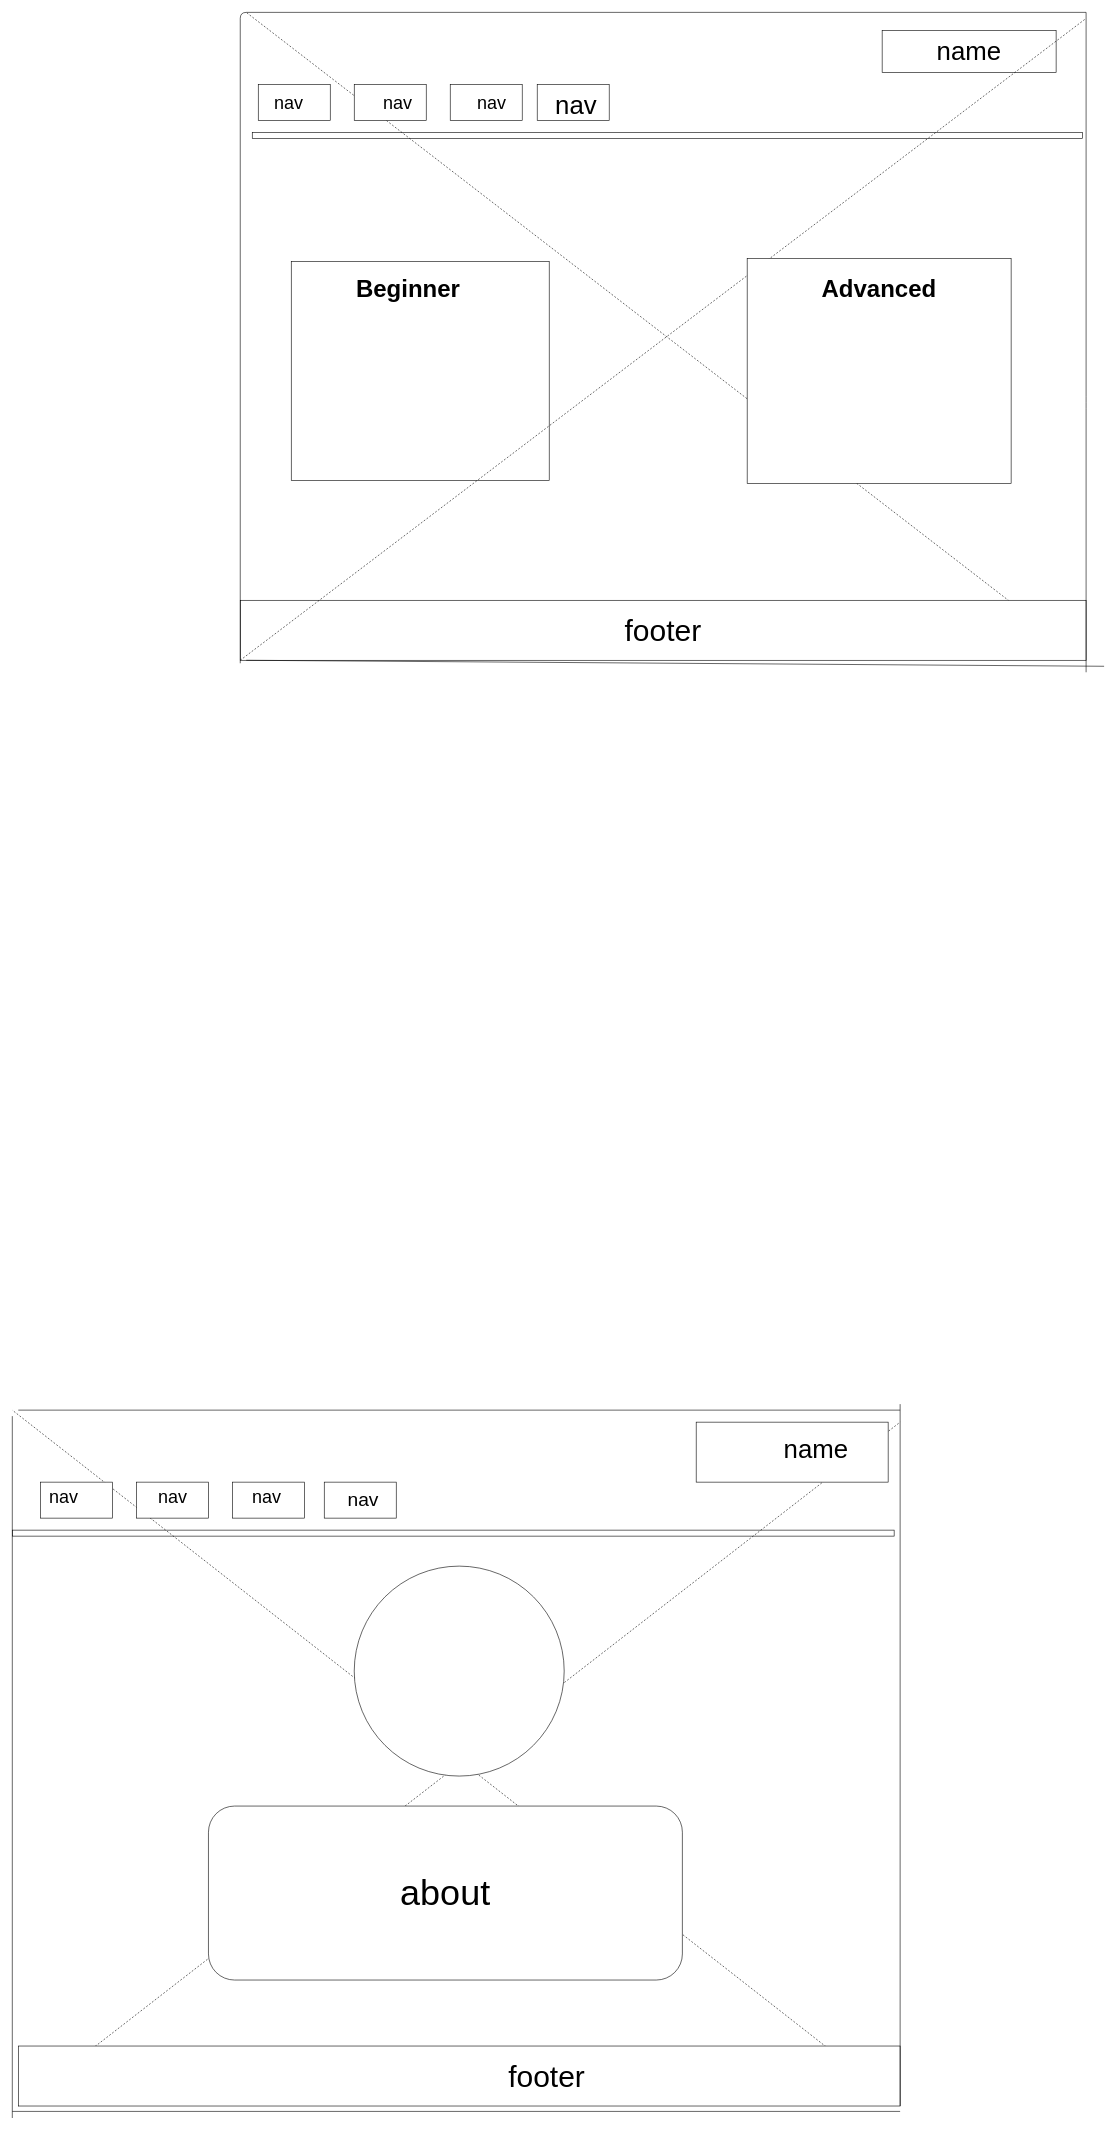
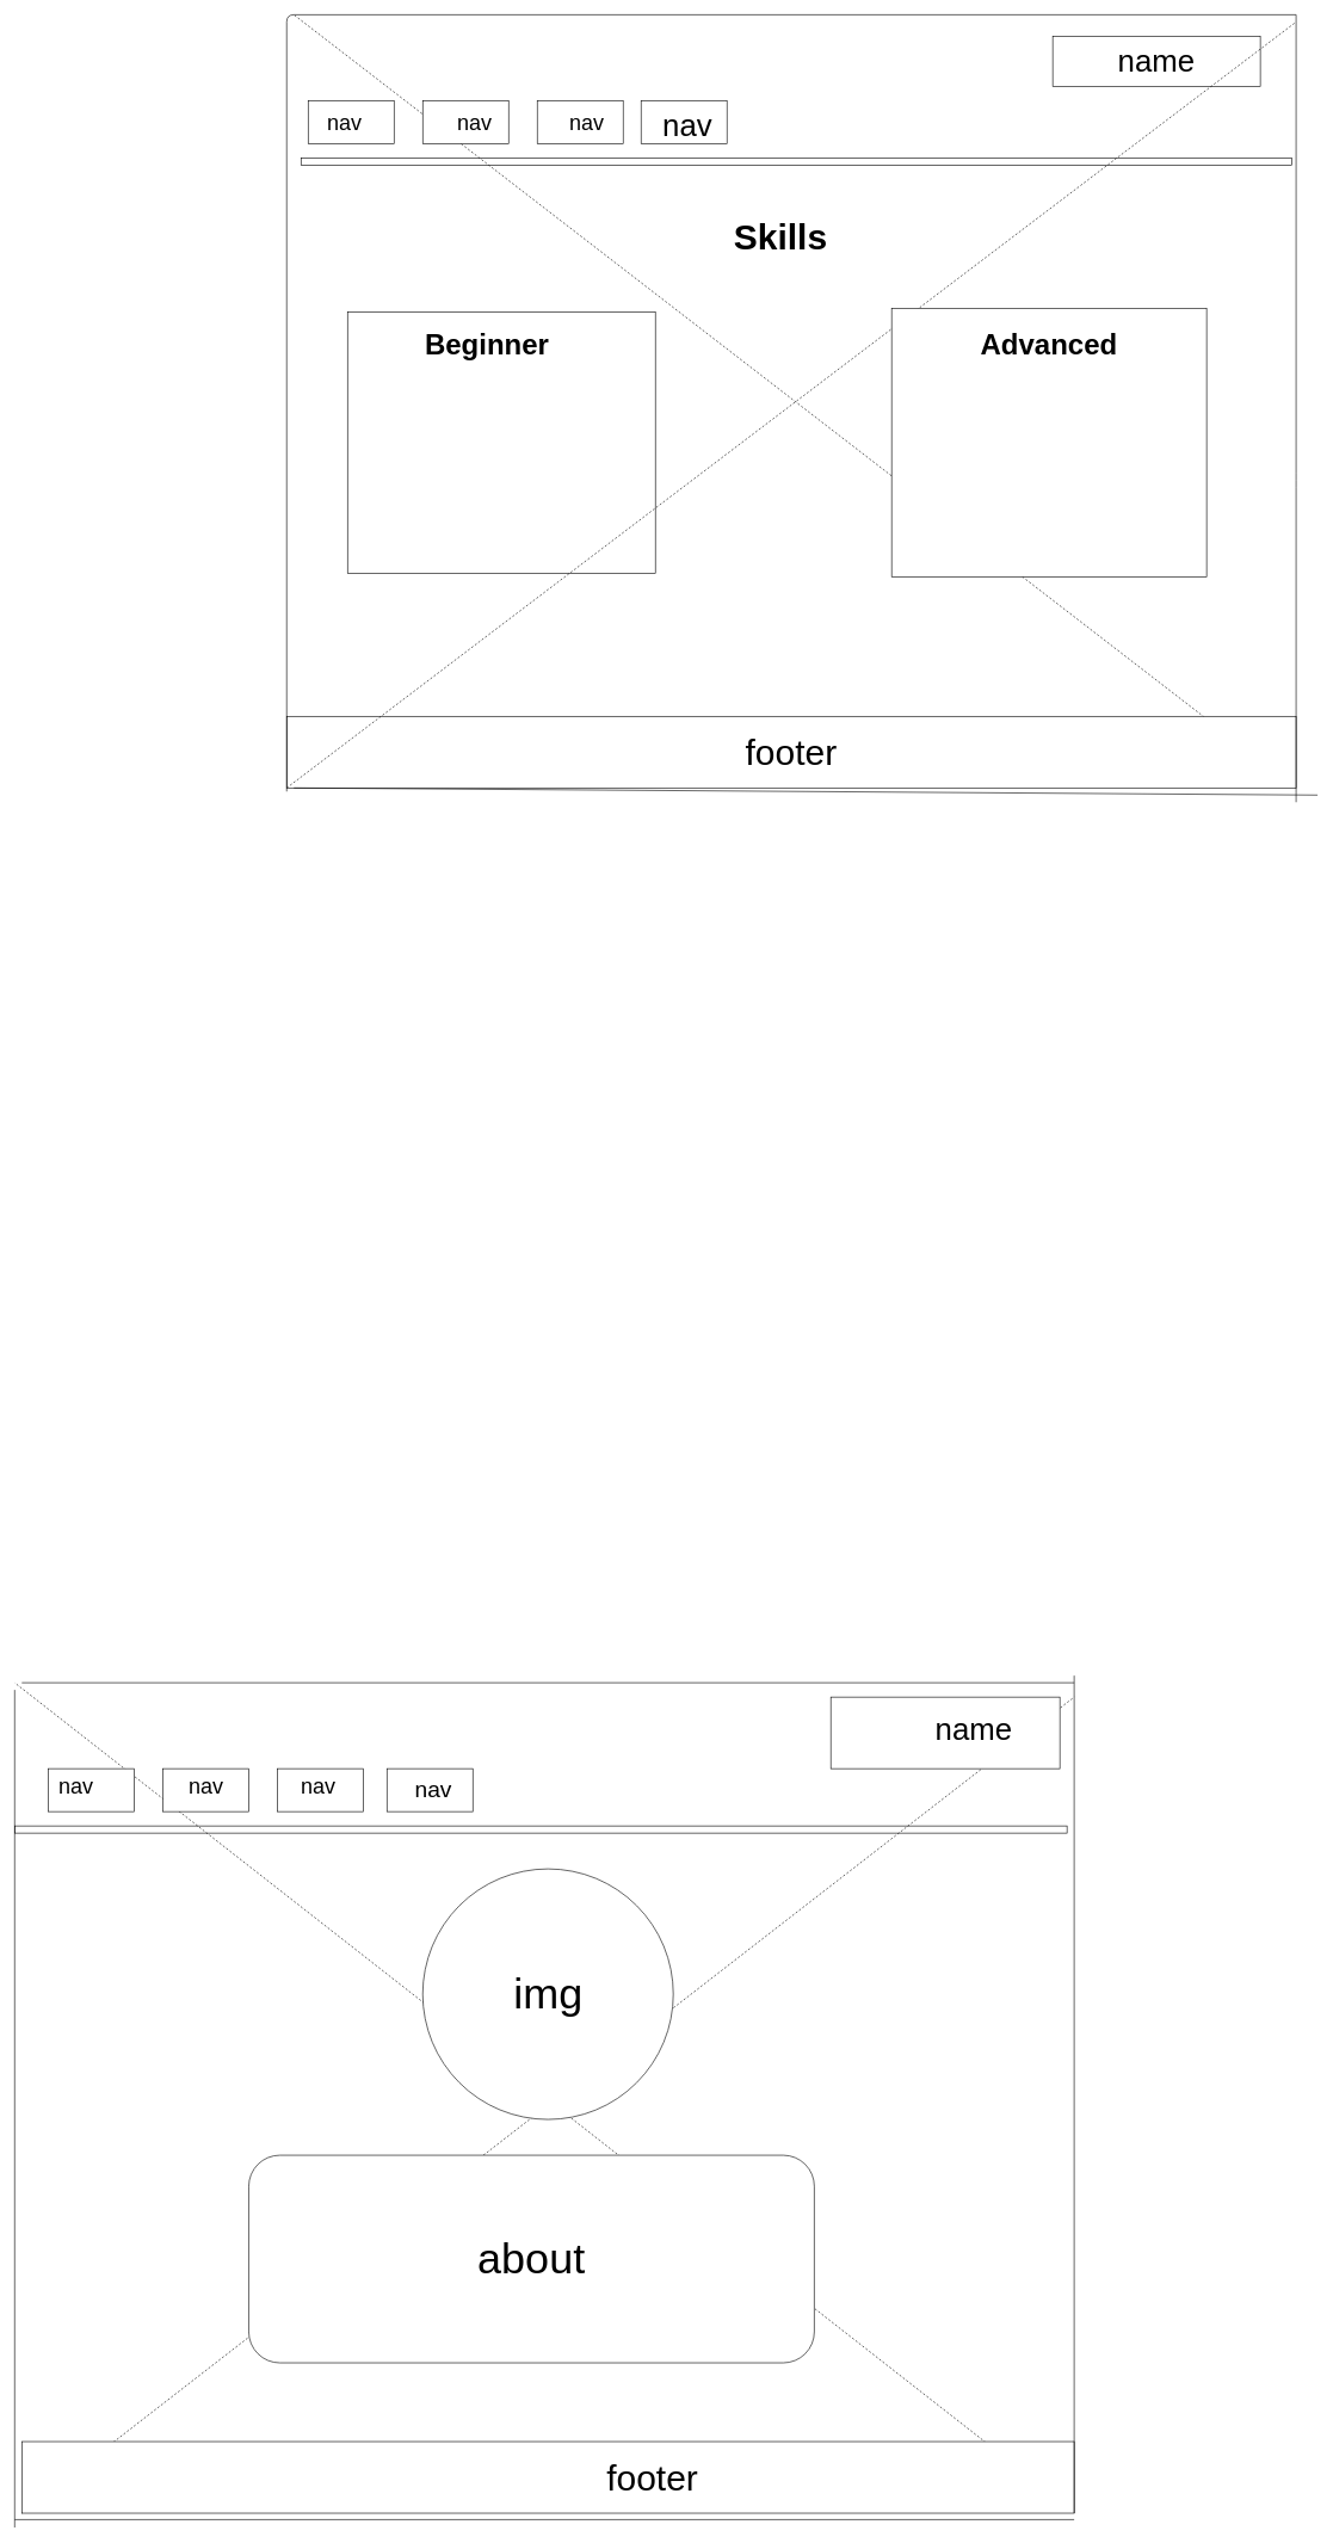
  <mxCell id="0" />
  <mxCell id="1" parent="0" />
  <mxCell id="2" value="" style="rounded=0;whiteSpace=wrap;html=1;" parent="1" vertex="1"><mxGeometry x="20" y="2550" width="1470" height="10" as="geometry" /></mxCell>
  <mxCell id="3" value="" style="endArrow=none;dashed=1;html=1;exitX=0;exitY=1;exitDx=0;exitDy=0;" parent="1" source="12" edge="1"><mxGeometry width="50" height="50" relative="1" as="geometry"><mxPoint y="3520" as="sourcePoint" x="1130" /><mxPoint x="1500" y="2370" as="targetPoint" /></mxGeometry></mxCell>
  <mxCell id="4" value="" style="endArrow=none;dashed=1;html=1;" parent="1" edge="1"><mxGeometry width="50" height="50" relative="1" as="geometry"><mxPoint x="1490" y="3500" as="sourcePoint" /><mxPoint x="20" as="targetPoint" y="2350" /></mxGeometry></mxCell>
  <mxCell id="5" value="" style="rounded=0;whiteSpace=wrap;html=1;" parent="1" vertex="1"><mxGeometry x="67" y="2470" width="120" height="60" as="geometry" /></mxCell>
  <mxCell id="6" value="" style="rounded=0;whiteSpace=wrap;html=1;" parent="1" vertex="1"><mxGeometry x="227" y="2470" width="120" height="60" as="geometry" /></mxCell>
  <mxCell id="7" value="" style="rounded=0;whiteSpace=wrap;html=1;" parent="1" vertex="1"><mxGeometry x="387" y="2470" width="120" height="60" as="geometry" /></mxCell>
  <mxCell id="8" value="" style="ellipse;whiteSpace=wrap;html=1;aspect=fixed;" parent="1" vertex="1"><mxGeometry x="590" y="2610" width="350" height="350" as="geometry" /></mxCell>
  <mxCell id="9" value="" style="rounded=0;whiteSpace=wrap;html=1;" parent="1" vertex="1"><mxGeometry x="1160" y="2370" width="320" height="100" as="geometry" /></mxCell>
  <mxCell id="10" value="&lt;span style=&quot;font-size: 43px&quot;&gt;name&lt;/span&gt;" style="text;html=1;strokeColor=none;fillColor=none;align=center;verticalAlign=middle;whiteSpace=wrap;rounded=0;" parent="1" vertex="1"><mxGeometry x="1220" width="280" height="130" as="geometry" y="2350" /></mxCell>
  <mxCell id="11" value="&lt;span style=&quot;font-size: 30px&quot;&gt;nav&amp;nbsp; &amp;nbsp; &amp;nbsp; &amp;nbsp; &amp;nbsp; &amp;nbsp; &amp;nbsp; &amp;nbsp; nav&amp;nbsp; &amp;nbsp; &amp;nbsp; &amp;nbsp; &amp;nbsp; &amp;nbsp; &amp;nbsp;nav&lt;/span&gt;" style="text;html=1;strokeColor=none;fillColor=none;align=center;verticalAlign=middle;whiteSpace=wrap;rounded=0;" parent="1" vertex="1"><mxGeometry x="30" y="2450" width="490" height="90" as="geometry" /></mxCell>
  <mxCell id="12" value="" style="rounded=0;whiteSpace=wrap;html=1;" parent="1" vertex="1"><mxGeometry x="30" y="3410" width="1470" height="100" as="geometry" /></mxCell>
  <mxCell id="13" value="&lt;font style=&quot;font-size: 50px&quot;&gt;footer&lt;br&gt;&lt;/font&gt;" style="text;html=1;strokeColor=none;fillColor=none;align=center;verticalAlign=middle;whiteSpace=wrap;rounded=0;" parent="1" vertex="1"><mxGeometry x="536" y="3420" width="750" height="80" as="geometry" /></mxCell>
  <mxCell id="14" value="" style="rounded=1;whiteSpace=wrap;html=1;" parent="1" vertex="1"><mxGeometry x="347" y="3010" width="790" height="290" as="geometry" /></mxCell>
+ <mxCell id="15" value="&lt;font style=&quot;font-size: 60px&quot;&gt;img&lt;br&gt;&lt;/font&gt;" style="text;html=1;strokeColor=none;fillColor=none;align=center;verticalAlign=middle;whiteSpace=wrap;rounded=0;" parent="1" vertex="1"><mxGeometry x="627.5" y="2710" width="275" height="150" as="geometry" /></mxCell>
  <mxCell id="16" value="&lt;font style=&quot;font-size: 60px&quot;&gt;about&lt;/font&gt;" style="text;html=1;strokeColor=none;fillColor=none;align=center;verticalAlign=middle;whiteSpace=wrap;rounded=0;" parent="1" vertex="1"><mxGeometry x="391" y="2995" width="702" height="320" as="geometry" /></mxCell>
  <mxCell id="17" value="" style="endArrow=none;html=1;" edge="1" parent="1"><mxGeometry width="50" height="50" relative="1" as="geometry"><mxPoint x="20" y="3530" as="sourcePoint" /><mxPoint x="20" y="2360" as="targetPoint" /></mxGeometry></mxCell>
  <mxCell id="18" value="" style="endArrow=none;html=1;" edge="1" parent="1"><mxGeometry width="50" height="50" relative="1" as="geometry"><mxPoint x="1500" y="3510" as="sourcePoint" /><mxPoint x="1500" y="2340" as="targetPoint" /></mxGeometry></mxCell>
  <mxCell id="19" value="" style="endArrow=none;html=1;" edge="1" parent="1"><mxGeometry width="50" height="50" relative="1" as="geometry"><mxPoint x="30" as="sourcePoint" y="2350" /><mxPoint x="1500" as="targetPoint" y="2350" /></mxGeometry></mxCell>
  <mxCell id="20" value="" style="endArrow=none;html=1;" edge="1" parent="1"><mxGeometry width="50" height="50" relative="1" as="geometry"><mxPoint x="20" y="3519" as="sourcePoint" /><mxPoint x="1500" y="3519" as="targetPoint" /></mxGeometry></mxCell>
  <mxCell id="21" value="" style="rounded=0;whiteSpace=wrap;html=1;" vertex="1" parent="1"><mxGeometry x="540" y="2470" width="120" height="60" as="geometry" /></mxCell>
  <mxCell id="22" value="&lt;font style=&quot;font-size: 32px&quot;&gt;nav&lt;/font&gt;" style="text;html=1;strokeColor=none;fillColor=none;align=center;verticalAlign=middle;whiteSpace=wrap;rounded=0;" vertex="1" parent="1"><mxGeometry x="550" y="2465" width="110" height="70" as="geometry" /></mxCell>
  <mxCell id="23" value="" style="rounded=0;whiteSpace=wrap;html=1;" vertex="1" parent="1"><mxGeometry x="420" y="220" width="1384" height="10" as="geometry" /></mxCell>
  <mxCell id="24" value="" style="endArrow=none;dashed=1;html=1;exitX=1;exitY=1;exitDx=0;exitDy=0;" edge="1" parent="1" source="31"><mxGeometry width="50" height="50" relative="1" as="geometry"><mxPoint x="2603" y="1204" as="sourcePoint" /><mxPoint x="410" y="20" as="targetPoint" /></mxGeometry></mxCell>
  <mxCell id="25" value="" style="rounded=0;whiteSpace=wrap;html=1;" vertex="1" parent="1"><mxGeometry x="430" y="140" width="120" height="60" as="geometry" /></mxCell>
  <mxCell id="26" value="" style="rounded=0;whiteSpace=wrap;html=1;" vertex="1" parent="1"><mxGeometry x="590" y="140" width="120" height="60" as="geometry" /></mxCell>
  <mxCell id="27" value="" style="rounded=0;whiteSpace=wrap;html=1;" vertex="1" parent="1"><mxGeometry x="750" y="140" width="120" height="60" as="geometry" /></mxCell>
  <mxCell id="28" value="" style="rounded=0;whiteSpace=wrap;html=1;" vertex="1" parent="1"><mxGeometry x="1470" y="50" width="290" height="70" as="geometry" /></mxCell>
  <mxCell id="29" value="&lt;span style=&quot;font-size: 43px&quot;&gt;name&lt;/span&gt;" style="text;html=1;strokeColor=none;fillColor=none;align=center;verticalAlign=middle;whiteSpace=wrap;rounded=0;" vertex="1" parent="1"><mxGeometry x="1475" y="20" width="280" height="130" as="geometry" /></mxCell>
  <mxCell id="30" value="&lt;span style=&quot;font-size: 30px&quot;&gt;nav&amp;nbsp; &amp;nbsp; &amp;nbsp; &amp;nbsp; &amp;nbsp; &amp;nbsp; &amp;nbsp; &amp;nbsp; nav&amp;nbsp; &amp;nbsp; &amp;nbsp; &amp;nbsp; &amp;nbsp; &amp;nbsp; &amp;nbsp;nav&lt;/span&gt;" style="text;html=1;strokeColor=none;fillColor=none;align=center;verticalAlign=middle;whiteSpace=wrap;rounded=0;" vertex="1" parent="1"><mxGeometry x="405" y="125" width="490" height="90" as="geometry" /></mxCell>
  <mxCell id="31" value="" style="rounded=0;whiteSpace=wrap;html=1;" vertex="1" parent="1"><mxGeometry x="400" y="1000" width="1410" height="100" as="geometry" /></mxCell>
  <mxCell id="32" value="&lt;font style=&quot;font-size: 50px&quot;&gt;footer&lt;br&gt;&lt;/font&gt;" style="text;html=1;strokeColor=none;fillColor=none;align=center;verticalAlign=middle;whiteSpace=wrap;rounded=0;" vertex="1" parent="1"><mxGeometry x="730" y="1010" width="750" height="80" as="geometry" /></mxCell>
  <mxCell id="33" value="" style="endArrow=none;html=1;" edge="1" parent="1"><mxGeometry width="50" height="50" relative="1" as="geometry"><mxPoint x="400" y="1105" as="sourcePoint" /><mxPoint x="1810" y="20" as="targetPoint" /><Array as="points"><mxPoint x="400" y="20" /></Array></mxGeometry></mxCell>
  <mxCell id="34" value="" style="endArrow=none;html=1;" edge="1" parent="1"><mxGeometry width="50" height="50" relative="1" as="geometry"><mxPoint x="410" y="1100" as="sourcePoint" /><mxPoint x="1840" y="1110" as="targetPoint" /></mxGeometry></mxCell>
  <mxCell id="35" value="" style="endArrow=none;html=1;" edge="1" parent="1"><mxGeometry width="50" height="50" relative="1" as="geometry"><mxPoint x="1810" y="1120" as="sourcePoint" /><mxPoint x="1810" y="20" as="targetPoint" /><Array as="points"><mxPoint x="1810" y="670" /></Array></mxGeometry></mxCell>
+ <mxCell id="36" value="&lt;font style=&quot;font-size: 50px&quot;&gt;&lt;b&gt;Skills&lt;br&gt;&lt;/b&gt;&lt;/font&gt;" style="text;html=1;strokeColor=none;fillColor=none;align=center;verticalAlign=middle;whiteSpace=wrap;rounded=0;" vertex="1" parent="1"><mxGeometry x="935" y="240" width="310" height="180" as="geometry" /></mxCell>
  <mxCell id="37" value="" style="rounded=0;whiteSpace=wrap;html=1;" vertex="1" parent="1"><mxGeometry x="485" y="435" width="430" height="365" as="geometry" /></mxCell>
  <mxCell id="38" value="" style="endArrow=none;dashed=1;html=1;exitX=0;exitY=1;exitDx=0;exitDy=0;" edge="1" parent="1" source="31"><mxGeometry width="50" height="50" relative="1" as="geometry"><mxPoint x="980" y="1100" as="sourcePoint" /><mxPoint x="1810" y="30" as="targetPoint" /></mxGeometry></mxCell>
  <mxCell id="39" value="" style="rounded=0;whiteSpace=wrap;html=1;" vertex="1" parent="1"><mxGeometry x="1245" y="430" width="440" height="375" as="geometry" /></mxCell>
  <mxCell id="40" value="&lt;font style=&quot;font-size: 40px&quot;&gt;&lt;b&gt;Beginner&lt;/b&gt;&lt;/font&gt;" style="text;html=1;strokeColor=none;fillColor=none;align=center;verticalAlign=middle;whiteSpace=wrap;rounded=0;" vertex="1" parent="1"><mxGeometry x="570" y="400" width="220" height="160" as="geometry" /></mxCell>
  <mxCell id="41" value="&lt;font style=&quot;font-size: 40px&quot;&gt;&lt;b&gt;Advanced&lt;/b&gt;&lt;/font&gt;" style="text;html=1;strokeColor=none;fillColor=none;align=center;verticalAlign=middle;whiteSpace=wrap;rounded=0;" vertex="1" parent="1"><mxGeometry x="1230" y="425" width="470" height="110" as="geometry" /></mxCell>
  <mxCell id="42" value="" style="rounded=0;whiteSpace=wrap;html=1;" vertex="1" parent="1"><mxGeometry x="895" y="140" width="120" height="60" as="geometry" /></mxCell>
  <mxCell id="43" value="&lt;span style=&quot;font-size: 43px&quot;&gt;nav&lt;/span&gt;" style="text;html=1;strokeColor=none;fillColor=none;align=center;verticalAlign=middle;whiteSpace=wrap;rounded=0;" vertex="1" parent="1"><mxGeometry x="820" y="110" width="280" height="130" as="geometry" /></mxCell>
